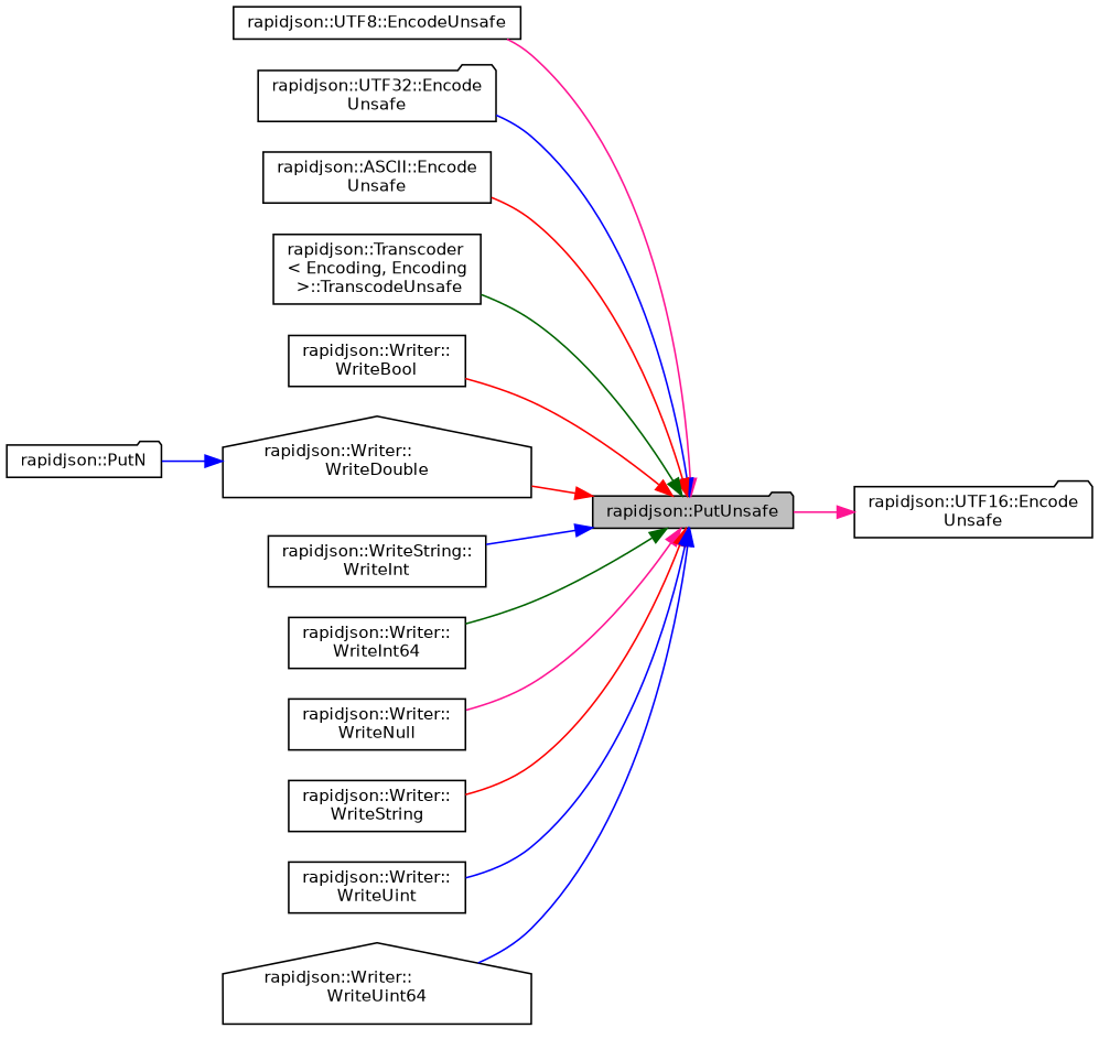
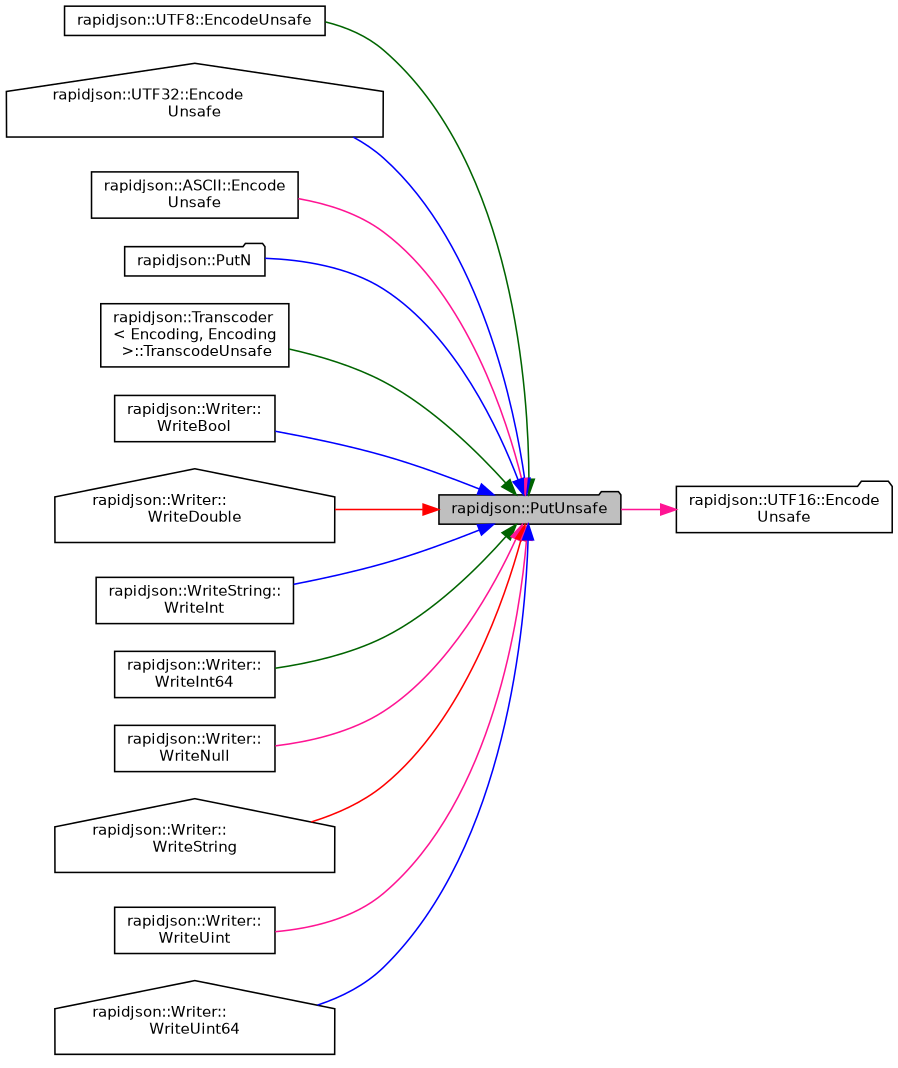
  digraph {
    rankdir=RL
    node [color=black fillcolor=white fontname=Helvetica fontsize=10 shape=box style=filled]
    edge [color=deeppink dir=back fontname=Helvetica fontsize=10 labelfontname=Helvetica labelfontsize=10 style=solid]
    n1 [fillcolor=grey75 fontcolor=black height=0.2 label="rapidjson::PutUnsafe" shape=folder width=0.4]
    n2 [height=0.2 label="rapidjson::UTF8::EncodeUnsafe" width=0.4]
-   n3 [height=0.2 label="rapidjson::UTF32::Encode\lUnsafe" shape=folder width=0.4]
+   n3 [height=0.2 label="rapidjson::UTF32::Encode\lUnsafe" shape=house width=0.4]
    n4 [height=0.2 label="rapidjson::ASCII::Encode\lUnsafe" width=0.4]
    n5 [height=0.2 label="rapidjson::PutN" shape=folder width=0.4]
    n6 [height=0.2 label="rapidjson::Transcoder\l\< Encoding, Encoding\l \>::TranscodeUnsafe" width=0.4]
    n7 [height=0.2 label="rapidjson::Writer::\lWriteBool" width=0.4]
    n8 [height=0.2 label="rapidjson::Writer::\lWriteDouble" shape=house width=0.4]
    n9 [height=0.2 label="rapidjson::WriteString::\lWriteInt" width=0.4]
    n10 [height=0.2 label="rapidjson::Writer::\lWriteInt64" width=0.4]
    n11 [height=0.2 label="rapidjson::Writer::\lWriteNull" width=0.4]
-   n12 [height=0.2 label="rapidjson::Writer::\lWriteString" width=0.4]
+   n12 [height=0.2 label="rapidjson::Writer::\lWriteString" shape=house width=0.4]
    n13 [height=0.2 label="rapidjson::Writer::\lWriteUint" width=0.4]
    n14 [height=0.2 label="rapidjson::Writer::\lWriteUint64" shape=house width=0.4]
    n15 [height=0.2 label="rapidjson::UTF16::Encode\lUnsafe" shape=folder width=0.4]
-   n1 -> n2
+   n1 -> n2 [color=darkgreen]
    n1 -> n3 [color=blue]
-   n1 -> n4 [color=red]
-   n8 -> n5 [color=blue]
+   n1 -> n4
+   n1 -> n5 [color=blue]
    n1 -> n6 [color=darkgreen]
-   n1 -> n7 [color=red]
+   n1 -> n7 [color=blue]
    n1 -> n8 [color=red]
    n1 -> n9 [color=blue]
    n1 -> n10 [color=darkgreen]
    n1 -> n11
    n1 -> n12 [color=red]
-   n1 -> n13 [color=blue]
+   n1 -> n13
    n1 -> n14 [color=blue]
    n15 -> n1
  }
